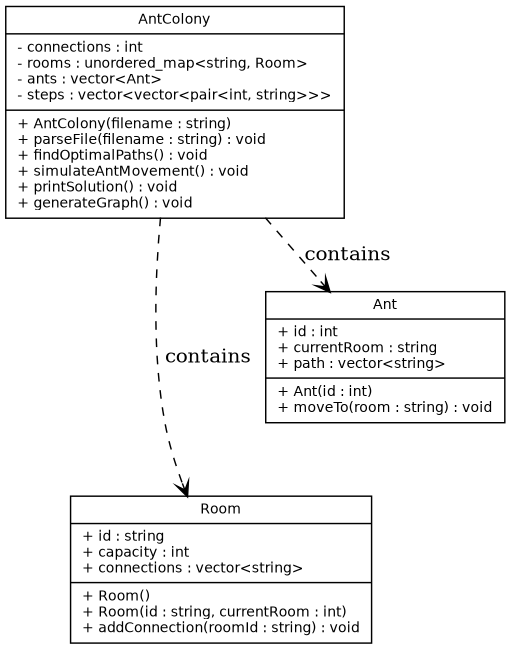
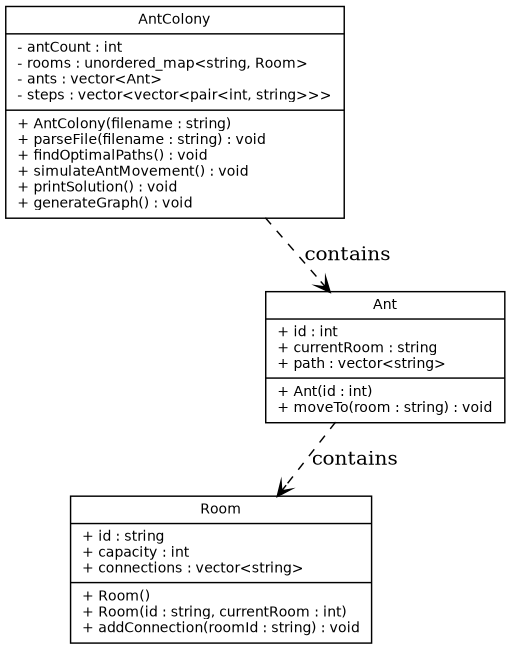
  digraph {
    node [fontname=Helvetica fontsize=10 shape=record]
    edge [arrowhead=vee style=dashed]
    n1 [label="{Room|+ id : string\l+ capacity : int\l+ connections : vector\<string\>\l|+ Room()\l+ Room(id : string, currentRoom : int)\l+ addConnection(roomId : string) : void\l}"]
    n2 [label="{Ant|+ id : int\l+ currentRoom : string\l+ path : vector\<string\>\l|+ Ant(id : int)\l+ moveTo(room : string) : void\l}"]
-   n3 [label="{AntColony|- connections : int\l- rooms : unordered_map\<string, Room\>\l- ants : vector\<Ant\>\l- steps : vector\<vector\<pair\<int, string\>\>\>\l|+ AntColony(filename : string)\l+ parseFile(filename : string) : void\l+ findOptimalPaths() : void\l+ simulateAntMovement() : void\l+ printSolution() : void\l+ generateGraph() : void\l}"]
-   n3 -> n1 [label=contains]
+   n3 [label="{AntColony|- antCount : int\l- rooms : unordered_map\<string, Room\>\l- ants : vector\<Ant\>\l- steps : vector\<vector\<pair\<int, string\>\>\>\l|+ AntColony(filename : string)\l+ parseFile(filename : string) : void\l+ findOptimalPaths() : void\l+ simulateAntMovement() : void\l+ printSolution() : void\l+ generateGraph() : void\l}"]
+   n2 -> n1 [label=contains]
    n3 -> n2 [label=contains]
  }
